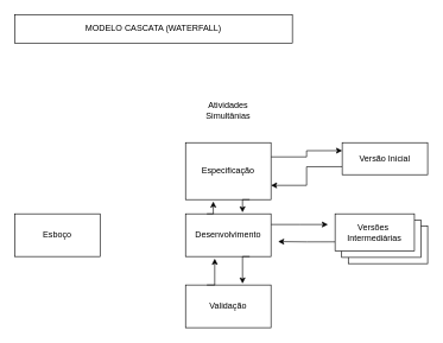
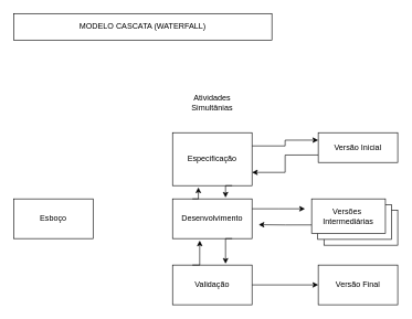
  <mxCell id="0" />
  <mxCell id="1" parent="0" />
  <mxCell id="2" value="MODELO CASCATA (WATERFALL)" style="rounded=0;whiteSpace=wrap;html=1;" vertex="1" parent="1"><mxGeometry x="20" y="20" width="390" height="40" as="geometry" /></mxCell>
  <mxCell id="3" value="Esboço" style="rounded=0;whiteSpace=wrap;html=1;" vertex="1" parent="1"><mxGeometry x="20" y="300" width="120" height="60" as="geometry" /></mxCell>
+ <mxCell id="4" style="edgeStyle=orthogonalEdgeStyle;rounded=0;orthogonalLoop=1;jettySize=auto;html=1;exitX=1;exitY=0.5;exitDx=0;exitDy=0;entryX=0;entryY=0.5;entryDx=0;entryDy=0;" edge="1" parent="1" source="5" target="10"><mxGeometry relative="1" as="geometry" /></mxCell>
  <mxCell id="5" value="Validação" style="rounded=0;whiteSpace=wrap;html=1;" vertex="1" parent="1"><mxGeometry x="260" y="400" width="120" height="60" as="geometry" /></mxCell>
  <mxCell id="6" style="edgeStyle=orthogonalEdgeStyle;rounded=0;orthogonalLoop=1;jettySize=auto;html=1;exitX=1;exitY=0.25;exitDx=0;exitDy=0;entryX=0;entryY=0.25;entryDx=0;entryDy=0;" edge="1" parent="1" source="7" target="12"><mxGeometry relative="1" as="geometry" /></mxCell>
  <mxCell id="7" value="Especificação" style="rounded=0;whiteSpace=wrap;html=1;" vertex="1" parent="1"><mxGeometry x="260" y="200" width="120" height="80" as="geometry" /></mxCell>
  <mxCell id="8" style="edgeStyle=orthogonalEdgeStyle;rounded=0;orthogonalLoop=1;jettySize=auto;html=1;exitX=1;exitY=0.25;exitDx=0;exitDy=0;" edge="1" parent="1" source="9"><mxGeometry relative="1" as="geometry"><mxPoint x="460" y="315" as="targetPoint" /></mxGeometry></mxCell>
  <mxCell id="9" value="Desenvolvimento" style="rounded=0;whiteSpace=wrap;html=1;" vertex="1" parent="1"><mxGeometry x="260" y="300" width="120" height="60" as="geometry" /></mxCell>
+ <mxCell id="10" value="Versão Final" style="rounded=0;whiteSpace=wrap;html=1;" vertex="1" parent="1"><mxGeometry x="480" y="400" width="120" height="60" as="geometry" /></mxCell>
  <mxCell id="11" style="edgeStyle=orthogonalEdgeStyle;rounded=0;orthogonalLoop=1;jettySize=auto;html=1;exitX=0;exitY=0.75;exitDx=0;exitDy=0;entryX=1;entryY=0.75;entryDx=0;entryDy=0;" edge="1" parent="1" source="12" target="7"><mxGeometry relative="1" as="geometry" /></mxCell>
  <mxCell id="12" value="Versão Inicial" style="rounded=0;whiteSpace=wrap;html=1;" vertex="1" parent="1"><mxGeometry x="480" y="200" width="120" height="45" as="geometry" /></mxCell>
  <mxCell id="13" value="" style="group" vertex="1" connectable="0" parent="1"><mxGeometry x="470" y="300" width="130" height="70" as="geometry" /></mxCell>
  <mxCell id="14" value="" style="rounded=0;whiteSpace=wrap;html=1;" vertex="1" parent="13"><mxGeometry x="18.571" y="17.5" width="111.429" height="52.5" as="geometry" /></mxCell>
  <mxCell id="15" value="" style="rounded=0;whiteSpace=wrap;html=1;" vertex="1" parent="13"><mxGeometry x="9.286" y="8.75" width="111.429" height="52.5" as="geometry" /></mxCell>
  <mxCell id="16" style="edgeStyle=orthogonalEdgeStyle;rounded=0;orthogonalLoop=1;jettySize=auto;html=1;exitX=0;exitY=0.75;exitDx=0;exitDy=0;" edge="1" parent="13" source="17"><mxGeometry relative="1" as="geometry"><mxPoint x="-80" y="39" as="targetPoint" /></mxGeometry></mxCell>
  <mxCell id="17" value="Versões&amp;nbsp;&lt;div&gt;Intermediárias&lt;/div&gt;" style="rounded=0;whiteSpace=wrap;html=1;" vertex="1" parent="13"><mxGeometry width="111.429" height="52.5" as="geometry" /></mxCell>
  <mxCell id="18" style="edgeStyle=orthogonalEdgeStyle;rounded=0;orthogonalLoop=1;jettySize=auto;html=1;exitX=0.25;exitY=0;exitDx=0;exitDy=0;entryX=0.325;entryY=1.033;entryDx=0;entryDy=0;entryPerimeter=0;" edge="1" parent="1" source="9" target="7"><mxGeometry relative="1" as="geometry" /></mxCell>
  <mxCell id="19" style="edgeStyle=orthogonalEdgeStyle;rounded=0;orthogonalLoop=1;jettySize=auto;html=1;exitX=0.75;exitY=1;exitDx=0;exitDy=0;entryX=0.667;entryY=-0.033;entryDx=0;entryDy=0;entryPerimeter=0;" edge="1" parent="1" source="7" target="9"><mxGeometry relative="1" as="geometry" /></mxCell>
  <mxCell id="20" style="edgeStyle=orthogonalEdgeStyle;rounded=0;orthogonalLoop=1;jettySize=auto;html=1;exitX=0.25;exitY=0;exitDx=0;exitDy=0;entryX=0.342;entryY=1.05;entryDx=0;entryDy=0;entryPerimeter=0;" edge="1" parent="1" source="5" target="9"><mxGeometry relative="1" as="geometry" /></mxCell>
  <mxCell id="21" style="edgeStyle=orthogonalEdgeStyle;rounded=0;orthogonalLoop=1;jettySize=auto;html=1;exitX=0.75;exitY=1;exitDx=0;exitDy=0;entryX=0.667;entryY=-0.033;entryDx=0;entryDy=0;entryPerimeter=0;" edge="1" parent="1" source="9" target="5"><mxGeometry relative="1" as="geometry" /></mxCell>
  <mxCell id="22" value="Atividades&lt;div&gt;Simultânias&lt;/div&gt;" style="text;html=1;align=center;verticalAlign=middle;whiteSpace=wrap;rounded=0;" vertex="1" parent="1"><mxGeometry x="260" y="130" width="120" height="50" as="geometry" /></mxCell>
